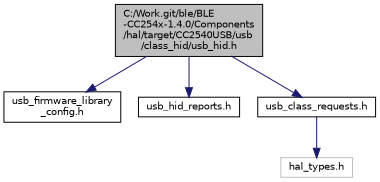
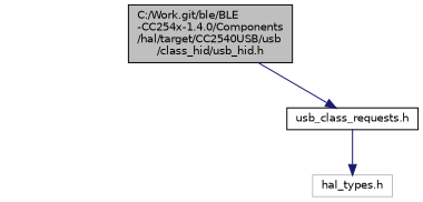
  digraph {
    fontname="DejaVu Sans"
    node [color=black fillcolor=white fontname="DejaVu Sans" fontsize=10 shape=record style=filled]
    edge [color=midnightblue fontname="DejaVu Sans" fontsize=10 labelfontname=Helvetica labelfontsize=10 style=solid]
    n1 [fillcolor=grey75 fontcolor=black height=0.2 label="C:/Work.git/ble/BLE\l-CC254x-1.4.0/Components\l/hal/target/CC2540USB/usb\l/class_hid/usb_hid.h" width=0.4]
-   n2 [height=0.2 label="usb_firmware_library\l_config.h" width=0.4]
-   n3 [height=0.2 label="usb_hid_reports.h" width=0.4]
    n4 [height=0.2 label="usb_class_requests.h" width=0.4]
    n5 [color=grey75 height=0.2 label="hal_types.h" width=0.4]
-   n1 -> n2
-   n1 -> n3
    n1 -> n4
    n4 -> n5
  }
